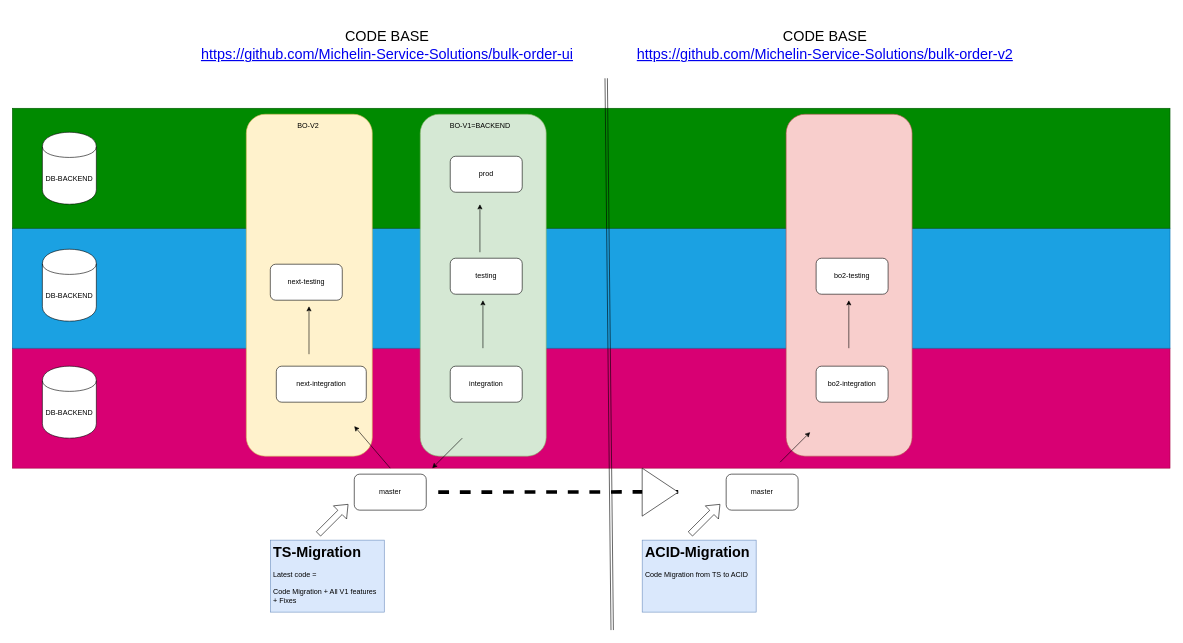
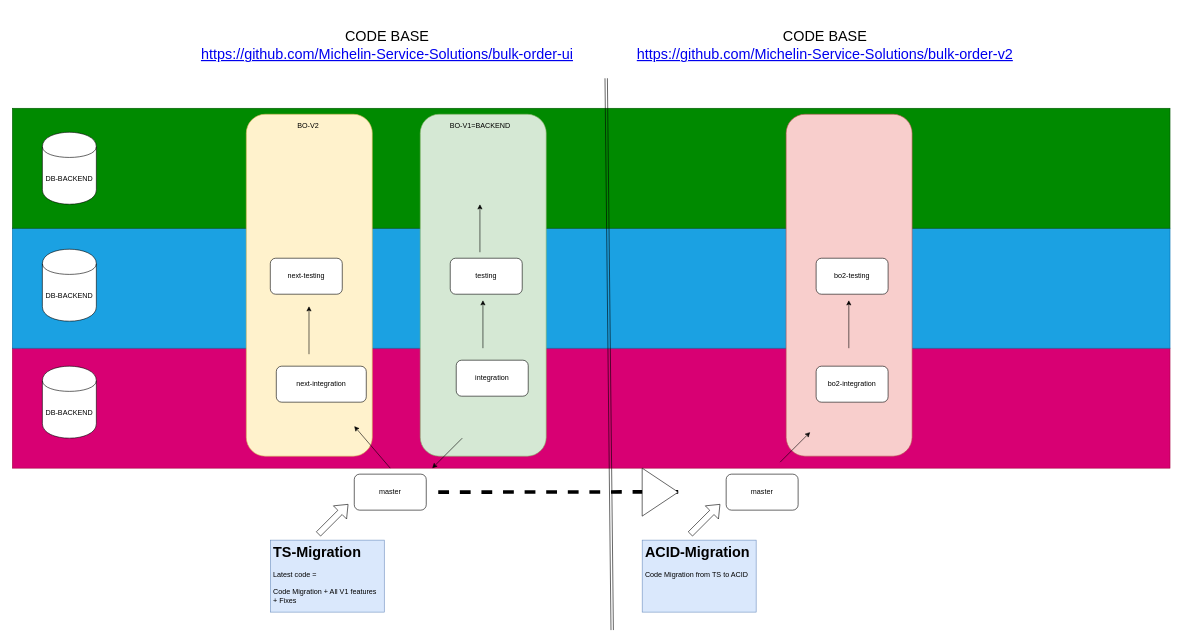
  <mxCell id="0" />
  <mxCell id="1" parent="0" />
  <mxCell id="2" value="" style="rounded=0;whiteSpace=wrap;html=1;fillColor=#d80073;strokeColor=#A50040;fontColor=#ffffff;" vertex="1" parent="1"><mxGeometry x="20" y="580" width="1930" height="200" as="geometry" /></mxCell>
  <mxCell id="3" value="" style="rounded=0;whiteSpace=wrap;html=1;fillColor=#1ba1e2;strokeColor=#006EAF;fontColor=#ffffff;" vertex="1" parent="1"><mxGeometry x="20" y="380" width="1930" height="200" as="geometry" /></mxCell>
  <mxCell id="4" value="" style="rounded=0;whiteSpace=wrap;html=1;fillColor=#008a00;strokeColor=#005700;fontColor=#ffffff;" vertex="1" parent="1"><mxGeometry x="20" y="180" width="1930" height="200" as="geometry" /></mxCell>
  <mxCell id="5" value="" style="rounded=1;whiteSpace=wrap;html=1;fillColor=#fff2cc;strokeColor=#d6b656;" vertex="1" parent="1"><mxGeometry x="410" y="190" width="210" height="570" as="geometry" /></mxCell>
  <mxCell id="6" value="" style="rounded=1;whiteSpace=wrap;html=1;fillColor=#d5e8d4;strokeColor=#82b366;" vertex="1" parent="1"><mxGeometry x="700" y="190" width="210" height="570" as="geometry" /></mxCell>
  <mxCell id="7" value="next-integration" style="rounded=1;whiteSpace=wrap;html=1;" vertex="1" parent="1"><mxGeometry x="460" y="610" width="150" height="60" as="geometry" /></mxCell>
- <mxCell id="8" value="integration" style="rounded=1;whiteSpace=wrap;html=1;" vertex="1" parent="1"><mxGeometry x="750" y="610" width="120" height="60" as="geometry" /></mxCell>
+ <mxCell id="8" value="integration" style="rounded=1;whiteSpace=wrap;html=1;" vertex="1" parent="1"><mxGeometry x="760" y="600" width="120" height="60" as="geometry" /></mxCell>
  <mxCell id="9" value="testing" style="rounded=1;whiteSpace=wrap;html=1;" vertex="1" parent="1"><mxGeometry x="750" y="430" width="120" height="60" as="geometry" /></mxCell>
- <mxCell id="10" value="prod" style="rounded=1;whiteSpace=wrap;html=1;" vertex="1" parent="1"><mxGeometry x="750" y="260" width="120" height="60" as="geometry" /></mxCell>
  <mxCell id="11" value="BO-V1=BACKEND" style="text;html=1;strokeColor=none;fillColor=none;align=center;verticalAlign=middle;whiteSpace=wrap;rounded=0;" vertex="1" parent="1"><mxGeometry x="720" y="200" width="160" height="20" as="geometry" /></mxCell>
  <mxCell id="12" value="" style="endArrow=classic;html=1;" edge="1" parent="1"><mxGeometry width="50" height="50" relative="1" as="geometry"><mxPoint x="804.5" y="580" as="sourcePoint" /><mxPoint x="804.5" y="500" as="targetPoint" /></mxGeometry></mxCell>
  <mxCell id="13" value="" style="endArrow=classic;html=1;" edge="1" parent="1"><mxGeometry width="50" height="50" relative="1" as="geometry"><mxPoint x="799.5" y="420" as="sourcePoint" /><mxPoint x="799.5" y="340" as="targetPoint" /></mxGeometry></mxCell>
  <mxCell id="14" value="BO-V2&amp;nbsp;" style="text;html=1;strokeColor=none;fillColor=none;align=center;verticalAlign=middle;whiteSpace=wrap;rounded=0;" vertex="1" parent="1"><mxGeometry x="435" y="200" width="160" height="20" as="geometry" /></mxCell>
  <mxCell id="15" value="master" style="rounded=1;whiteSpace=wrap;html=1;" vertex="1" parent="1"><mxGeometry x="590" y="790" width="120" height="60" as="geometry" /></mxCell>
  <mxCell id="16" value="" style="endArrow=classic;html=1;" edge="1" parent="1"><mxGeometry width="50" height="50" relative="1" as="geometry"><mxPoint x="770" y="730" as="sourcePoint" /><mxPoint x="720" y="780" as="targetPoint" /></mxGeometry></mxCell>
  <mxCell id="17" value="" style="shape=flexArrow;endArrow=classic;html=1;" edge="1" parent="1"><mxGeometry width="50" height="50" relative="1" as="geometry"><mxPoint x="530" y="890" as="sourcePoint" /><mxPoint x="580" y="840" as="targetPoint" /></mxGeometry></mxCell>
  <mxCell id="18" value="&lt;h1&gt;TS-Migration&lt;/h1&gt;&lt;p&gt;Latest code =&amp;nbsp;&lt;br&gt;&lt;br&gt;Code Migration + All V1 features + Fixes&lt;/p&gt;" style="text;html=1;strokeColor=#6c8ebf;fillColor=#dae8fc;spacing=5;spacingTop=-20;whiteSpace=wrap;overflow=hidden;rounded=0;" vertex="1" parent="1"><mxGeometry x="450" y="900" width="190" height="120" as="geometry" /></mxCell>
  <mxCell id="19" value="" style="endArrow=classic;html=1;" edge="1" parent="1"><mxGeometry width="50" height="50" relative="1" as="geometry"><mxPoint x="650" y="780" as="sourcePoint" /><mxPoint x="590" y="710" as="targetPoint" /></mxGeometry></mxCell>
- <mxCell id="20" value="next-testing" style="rounded=1;whiteSpace=wrap;html=1;" vertex="1" parent="1"><mxGeometry x="450" y="440" width="120" height="60" as="geometry" /></mxCell>
+ <mxCell id="20" value="next-testing" style="rounded=1;whiteSpace=wrap;html=1;" vertex="1" parent="1"><mxGeometry x="450" y="430" width="120" height="60" as="geometry" /></mxCell>
  <mxCell id="21" value="" style="endArrow=classic;html=1;" edge="1" parent="1"><mxGeometry width="50" height="50" relative="1" as="geometry"><mxPoint x="514.5" y="590" as="sourcePoint" /><mxPoint x="514.5" y="510" as="targetPoint" /></mxGeometry></mxCell>
  <mxCell id="22" value="" style="rounded=1;whiteSpace=wrap;html=1;fillColor=#f8cecc;strokeColor=#b85450;" vertex="1" parent="1"><mxGeometry x="1310" y="190" width="210" height="570" as="geometry" /></mxCell>
  <mxCell id="23" value="" style="shape=link;html=1;" edge="1" parent="1"><mxGeometry width="50" height="50" relative="1" as="geometry"><mxPoint x="1020" y="1050" as="sourcePoint" /><mxPoint x="1010" y="130" as="targetPoint" /></mxGeometry></mxCell>
  <mxCell id="24" value="&lt;font style=&quot;font-size: 24px&quot;&gt;CODE BASE&lt;br&gt;&lt;a href=&quot;https://github.com/Michelin-Service-Solutions/bulk-order-ui&quot;&gt;https://github.com/Michelin-Service-Solutions/bulk-order-ui&lt;/a&gt;&lt;/font&gt;" style="text;html=1;strokeColor=none;fillColor=none;align=center;verticalAlign=middle;whiteSpace=wrap;rounded=0;" vertex="1" parent="1"><mxGeometry x="310" y="20" width="670" height="110" as="geometry" /></mxCell>
  <mxCell id="25" value="&lt;font style=&quot;font-size: 24px&quot;&gt;CODE BASE&lt;br&gt;&lt;a href=&quot;https://github.com/Michelin-Service-Solutions/bulk-order-v2&quot;&gt;https://github.com/Michelin-Service-Solutions/bulk-order-v2&lt;/a&gt;&lt;br&gt;&lt;/font&gt;" style="text;html=1;strokeColor=none;fillColor=none;align=center;verticalAlign=middle;whiteSpace=wrap;rounded=0;" vertex="1" parent="1"><mxGeometry x="1040" y="20" width="670" height="110" as="geometry" /></mxCell>
  <mxCell id="26" value="bo2-integration" style="rounded=1;whiteSpace=wrap;html=1;" vertex="1" parent="1"><mxGeometry x="1360" y="610" width="120" height="60" as="geometry" /></mxCell>
  <mxCell id="27" value="bo2-testing" style="rounded=1;whiteSpace=wrap;html=1;" vertex="1" parent="1"><mxGeometry x="1360" y="430" width="120" height="60" as="geometry" /></mxCell>
  <mxCell id="28" value="" style="endArrow=classic;html=1;" edge="1" parent="1"><mxGeometry width="50" height="50" relative="1" as="geometry"><mxPoint x="1414.5" y="580" as="sourcePoint" /><mxPoint x="1414.5" y="500" as="targetPoint" /></mxGeometry></mxCell>
  <mxCell id="29" value="master" style="rounded=1;whiteSpace=wrap;html=1;" vertex="1" parent="1"><mxGeometry x="1210" y="790" width="120" height="60" as="geometry" /></mxCell>
  <mxCell id="30" value="" style="endArrow=classic;html=1;" edge="1" parent="1"><mxGeometry width="50" height="50" relative="1" as="geometry"><mxPoint x="1300" y="770" as="sourcePoint" /><mxPoint x="1350" y="720" as="targetPoint" /></mxGeometry></mxCell>
  <mxCell id="31" value="" style="shape=flexArrow;endArrow=classic;html=1;" edge="1" parent="1"><mxGeometry width="50" height="50" relative="1" as="geometry"><mxPoint x="1150" y="890" as="sourcePoint" /><mxPoint x="1200" y="840" as="targetPoint" /></mxGeometry></mxCell>
  <mxCell id="32" value="&lt;h1&gt;ACID-Migration&lt;/h1&gt;&lt;p&gt;Code Migration from TS to ACID&lt;/p&gt;" style="text;html=1;strokeColor=#6c8ebf;fillColor=#dae8fc;spacing=5;spacingTop=-20;whiteSpace=wrap;overflow=hidden;rounded=0;" vertex="1" parent="1"><mxGeometry x="1070" y="900" width="190" height="120" as="geometry" /></mxCell>
  <mxCell id="33" value="" style="endArrow=none;dashed=1;html=1;strokeWidth=6;" edge="1" parent="1"><mxGeometry width="50" height="50" relative="1" as="geometry"><mxPoint x="730" y="820" as="sourcePoint" /><mxPoint x="1130" y="819.5" as="targetPoint" /></mxGeometry></mxCell>
  <mxCell id="34" value="" style="triangle;whiteSpace=wrap;html=1;" vertex="1" parent="1"><mxGeometry x="1070" y="780" width="60" height="80" as="geometry" /></mxCell>
  <mxCell id="35" value="DB-BACKEND" style="shape=cylinder;whiteSpace=wrap;html=1;boundedLbl=1;backgroundOutline=1;" vertex="1" parent="1"><mxGeometry x="70" y="415" width="90" height="120" as="geometry" /></mxCell>
  <mxCell id="36" value="DB-BACKEND" style="shape=cylinder;whiteSpace=wrap;html=1;boundedLbl=1;backgroundOutline=1;" vertex="1" parent="1"><mxGeometry x="70" y="610" width="90" height="120" as="geometry" /></mxCell>
  <mxCell id="37" value="DB-BACKEND" style="shape=cylinder;whiteSpace=wrap;html=1;boundedLbl=1;backgroundOutline=1;" vertex="1" parent="1"><mxGeometry x="70" y="220" width="90" height="120" as="geometry" /></mxCell>
